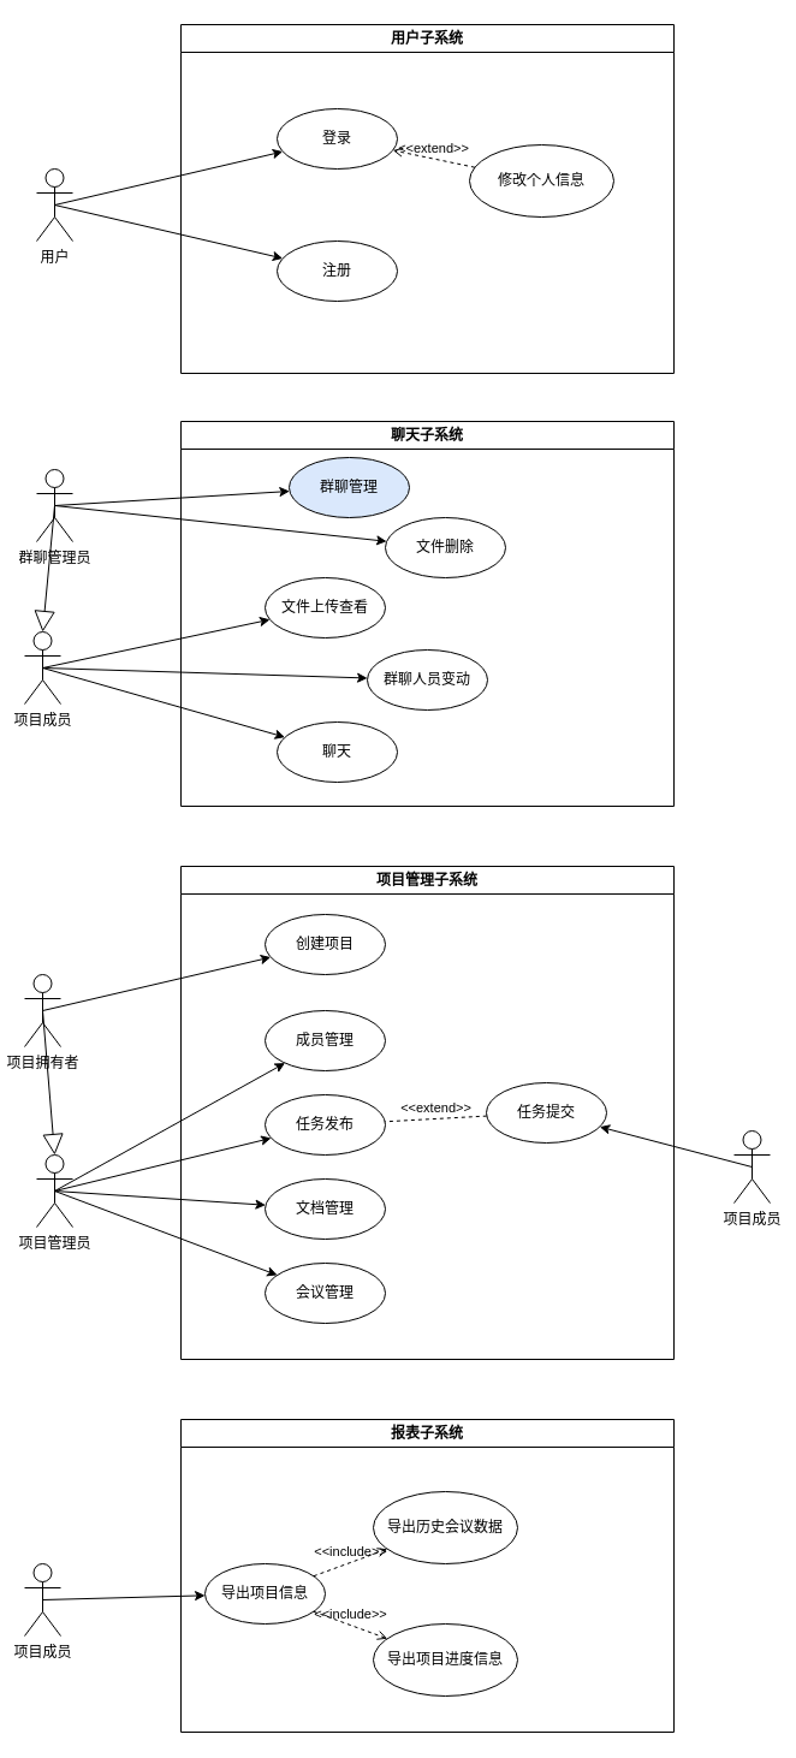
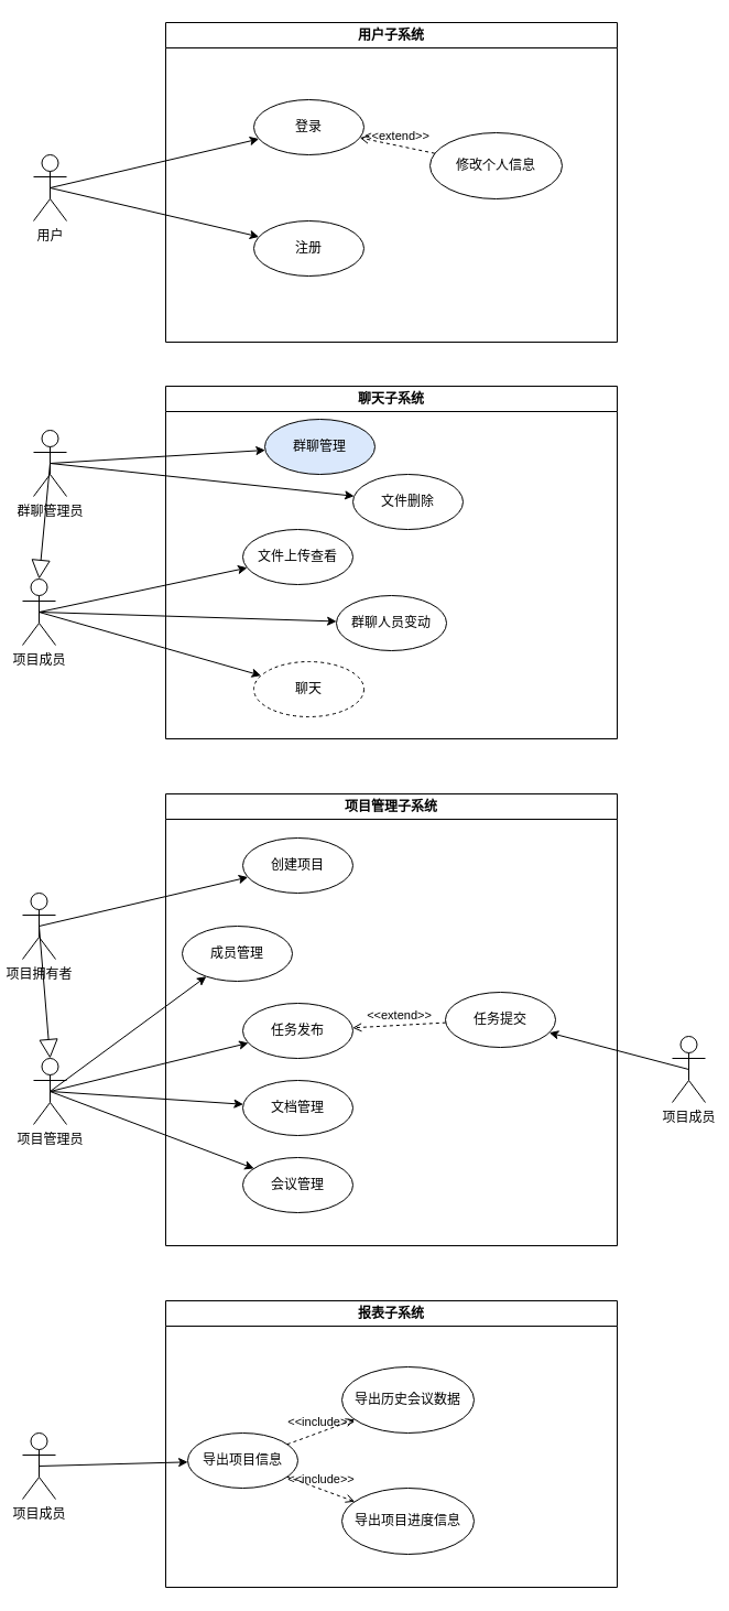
  <mxCell id="0" />
  <mxCell id="1" parent="0" />
  <mxCell id="2" value="用户子系统" style="swimlane;whiteSpace=wrap;html=1;" vertex="1" parent="1"><mxGeometry x="150" y="20" width="410" height="290" as="geometry" /></mxCell>
  <mxCell id="3" value="登录" style="ellipse;whiteSpace=wrap;html=1;" vertex="1" parent="2"><mxGeometry x="80" y="70" width="100" height="50" as="geometry" /></mxCell>
  <mxCell id="4" value="注册" style="ellipse;whiteSpace=wrap;html=1;" vertex="1" parent="2"><mxGeometry x="80" y="180" width="100" height="50" as="geometry" /></mxCell>
  <mxCell id="5" value="修改个人信息" style="ellipse;whiteSpace=wrap;html=1;" vertex="1" parent="2"><mxGeometry x="240" y="100" width="120" height="60" as="geometry" /></mxCell>
  <mxCell id="6" value="&amp;lt;&amp;lt;extend&amp;gt;&amp;gt;" style="html=1;verticalAlign=bottom;labelBackgroundColor=none;endArrow=open;endFill=0;dashed=1;" edge="1" parent="2" source="5" target="3"><mxGeometry width="160" relative="1" as="geometry"><mxPoint x="80" y="140" as="sourcePoint" /><mxPoint x="240" y="140" as="targetPoint" /></mxGeometry></mxCell>
  <mxCell id="7" value="聊天子系统" style="swimlane;whiteSpace=wrap;html=1;" vertex="1" parent="1"><mxGeometry x="150" y="350" width="410" height="320" as="geometry" /></mxCell>
  <mxCell id="8" value="群聊管理" style="ellipse;whiteSpace=wrap;html=1;fillColor=#dae8fc;" vertex="1" parent="7"><mxGeometry x="90" y="30" width="100" height="50" as="geometry" /></mxCell>
  <mxCell id="9" value="群聊人员变动" style="ellipse;whiteSpace=wrap;html=1;" vertex="1" parent="7"><mxGeometry x="155" y="190" width="100" height="50" as="geometry" /></mxCell>
  <mxCell id="10" value="文件上传查看" style="ellipse;whiteSpace=wrap;html=1;" vertex="1" parent="7"><mxGeometry x="70" y="130" width="100" height="50" as="geometry" /></mxCell>
- <mxCell id="11" value="聊天" style="ellipse;whiteSpace=wrap;html=1;" vertex="1" parent="7"><mxGeometry x="80" y="250" width="100" height="50" as="geometry" /></mxCell>
+ <mxCell id="11" value="聊天" style="ellipse;whiteSpace=wrap;html=1;dashed=1;" vertex="1" parent="7"><mxGeometry x="80" y="250" width="100" height="50" as="geometry" /></mxCell>
  <mxCell id="12" value="文件删除" style="ellipse;whiteSpace=wrap;html=1;" vertex="1" parent="7"><mxGeometry x="170" y="80" width="100" height="50" as="geometry" /></mxCell>
  <mxCell id="13" style="edgeStyle=none;html=1;exitX=0.5;exitY=0.5;exitDx=0;exitDy=0;exitPerimeter=0;" edge="1" parent="1" source="16" target="9"><mxGeometry relative="1" as="geometry" /></mxCell>
  <mxCell id="14" style="edgeStyle=none;html=1;exitX=0.5;exitY=0.5;exitDx=0;exitDy=0;exitPerimeter=0;" edge="1" parent="1" source="16" target="10"><mxGeometry relative="1" as="geometry" /></mxCell>
  <mxCell id="15" style="edgeStyle=none;html=1;exitX=0.5;exitY=0.5;exitDx=0;exitDy=0;exitPerimeter=0;" edge="1" parent="1" source="16" target="11"><mxGeometry relative="1" as="geometry" /></mxCell>
  <mxCell id="16" value="项目成员" style="shape=umlActor;verticalLabelPosition=bottom;verticalAlign=top;html=1;" vertex="1" parent="1"><mxGeometry x="20" y="525" width="30" height="60" as="geometry" /></mxCell>
  <mxCell id="17" style="edgeStyle=none;html=1;exitX=0.5;exitY=0.5;exitDx=0;exitDy=0;exitPerimeter=0;" edge="1" parent="1" source="20" target="8"><mxGeometry relative="1" as="geometry" /></mxCell>
  <mxCell id="18" style="edgeStyle=none;html=1;exitX=0.5;exitY=0.5;exitDx=0;exitDy=0;exitPerimeter=0;" edge="1" parent="1" source="20" target="12"><mxGeometry relative="1" as="geometry" /></mxCell>
  <mxCell id="19" style="edgeStyle=none;html=1;exitX=0.5;exitY=0.5;exitDx=0;exitDy=0;exitPerimeter=0;entryX=0.5;entryY=0;entryDx=0;entryDy=0;entryPerimeter=0;endArrow=block;endFill=0;strokeWidth=1;endSize=15;" edge="1" parent="1" source="20" target="16"><mxGeometry relative="1" as="geometry" /></mxCell>
  <mxCell id="20" value="群聊管理员" style="shape=umlActor;verticalLabelPosition=bottom;verticalAlign=top;html=1;" vertex="1" parent="1"><mxGeometry x="30" y="390" width="30" height="60" as="geometry" /></mxCell>
  <mxCell id="21" value="项目管理子系统" style="swimlane;whiteSpace=wrap;html=1;" vertex="1" parent="1"><mxGeometry x="150" y="720" width="410" height="410" as="geometry" /></mxCell>
  <mxCell id="22" value="创建项目" style="ellipse;whiteSpace=wrap;html=1;" vertex="1" parent="21"><mxGeometry x="70" y="40" width="100" height="50" as="geometry" /></mxCell>
  <mxCell id="23" value="任务发布" style="ellipse;whiteSpace=wrap;html=1;" vertex="1" parent="21"><mxGeometry x="70" y="190" width="100" height="50" as="geometry" /></mxCell>
  <mxCell id="24" value="任务提交" style="ellipse;whiteSpace=wrap;html=1;" vertex="1" parent="21"><mxGeometry x="254" y="180" width="100" height="50" as="geometry" /></mxCell>
- <mxCell id="25" value="成员管理" style="ellipse;whiteSpace=wrap;html=1;" vertex="1" parent="21"><mxGeometry x="70" y="120" width="100" height="50" as="geometry" /></mxCell>
+ <mxCell id="25" value="成员管理" style="ellipse;whiteSpace=wrap;html=1;" vertex="1" parent="21"><mxGeometry x="15" y="120" width="100" height="50" as="geometry" /></mxCell>
  <mxCell id="26" value="会议管理" style="ellipse;whiteSpace=wrap;html=1;" vertex="1" parent="21"><mxGeometry x="70" y="330" width="100" height="50" as="geometry" /></mxCell>
  <mxCell id="27" value="文档管理" style="ellipse;whiteSpace=wrap;html=1;" vertex="1" parent="21"><mxGeometry x="70" y="260" width="100" height="50" as="geometry" /></mxCell>
- <mxCell id="28" value="&amp;lt;&amp;lt;extend&amp;gt;&amp;gt;" style="html=1;verticalAlign=bottom;labelBackgroundColor=none;endArrow=none;endFill=0;dashed=1;strokeWidth=1;endSize=6;" edge="1" parent="21" source="24" target="23"><mxGeometry width="160" relative="1" as="geometry"><mxPoint x="190" y="260" as="sourcePoint" /><mxPoint x="350" y="260" as="targetPoint" /></mxGeometry></mxCell>
+ <mxCell id="28" value="&amp;lt;&amp;lt;extend&amp;gt;&amp;gt;" style="html=1;verticalAlign=bottom;labelBackgroundColor=none;endArrow=open;endFill=0;dashed=1;strokeWidth=1;endSize=6;" edge="1" parent="21" source="24" target="23"><mxGeometry width="160" relative="1" as="geometry"><mxPoint x="190" y="260" as="sourcePoint" /><mxPoint x="350" y="260" as="targetPoint" /></mxGeometry></mxCell>
  <mxCell id="29" value="报表子系统" style="swimlane;whiteSpace=wrap;html=1;" vertex="1" parent="1"><mxGeometry x="150" y="1180" width="410" height="260" as="geometry" /></mxCell>
  <mxCell id="30" value="导出项目信息" style="ellipse;whiteSpace=wrap;html=1;" vertex="1" parent="29"><mxGeometry x="20" y="120" width="100" height="50" as="geometry" /></mxCell>
  <mxCell id="31" value="导出历史会议数据" style="ellipse;whiteSpace=wrap;html=1;" vertex="1" parent="29"><mxGeometry x="160" y="60" width="120" height="60" as="geometry" /></mxCell>
  <mxCell id="32" value="导出项目进度信息" style="ellipse;whiteSpace=wrap;html=1;" vertex="1" parent="29"><mxGeometry x="160" y="170" width="120" height="60" as="geometry" /></mxCell>
  <mxCell id="33" value="&amp;lt;&amp;lt;include&amp;gt;&amp;gt;" style="html=1;verticalAlign=bottom;labelBackgroundColor=none;endArrow=open;endFill=0;dashed=1;strokeWidth=1;endSize=6;" edge="1" parent="29" source="30" target="31"><mxGeometry width="160" relative="1" as="geometry"><mxPoint x="30" y="70" as="sourcePoint" /><mxPoint x="190" y="70" as="targetPoint" /></mxGeometry></mxCell>
  <mxCell id="34" value="&amp;lt;&amp;lt;include&amp;gt;&amp;gt;" style="html=1;verticalAlign=bottom;labelBackgroundColor=none;endArrow=open;endFill=0;dashed=1;strokeWidth=1;endSize=6;" edge="1" parent="29" source="30" target="32"><mxGeometry width="160" relative="1" as="geometry"><mxPoint x="20" y="220" as="sourcePoint" /><mxPoint x="180" y="220" as="targetPoint" /></mxGeometry></mxCell>
  <mxCell id="35" style="edgeStyle=none;html=1;exitX=0.5;exitY=0.5;exitDx=0;exitDy=0;exitPerimeter=0;strokeWidth=1;endArrow=classic;endFill=1;endSize=6;" edge="1" parent="1" source="37" target="22"><mxGeometry relative="1" as="geometry" /></mxCell>
  <mxCell id="36" style="edgeStyle=none;html=1;exitX=0.5;exitY=0.5;exitDx=0;exitDy=0;exitPerimeter=0;entryX=0.5;entryY=0;entryDx=0;entryDy=0;entryPerimeter=0;strokeWidth=1;endArrow=block;endFill=0;endSize=15;" edge="1" parent="1" source="37" target="42"><mxGeometry relative="1" as="geometry" /></mxCell>
  <mxCell id="37" value="项目拥有者" style="shape=umlActor;verticalLabelPosition=bottom;verticalAlign=top;html=1;outlineConnect=0;" vertex="1" parent="1"><mxGeometry x="20" y="810" width="30" height="60" as="geometry" /></mxCell>
  <mxCell id="38" style="edgeStyle=none;html=1;exitX=0.5;exitY=0.5;exitDx=0;exitDy=0;exitPerimeter=0;strokeWidth=1;endArrow=classic;endFill=1;endSize=6;" edge="1" parent="1" source="42" target="25"><mxGeometry relative="1" as="geometry" /></mxCell>
  <mxCell id="39" style="edgeStyle=none;html=1;exitX=0.5;exitY=0.5;exitDx=0;exitDy=0;exitPerimeter=0;strokeWidth=1;endArrow=classic;endFill=1;endSize=6;" edge="1" parent="1" source="42" target="23"><mxGeometry relative="1" as="geometry" /></mxCell>
  <mxCell id="40" style="edgeStyle=none;html=1;exitX=0.5;exitY=0.5;exitDx=0;exitDy=0;exitPerimeter=0;strokeWidth=1;endArrow=classic;endFill=1;endSize=6;" edge="1" parent="1" source="42" target="27"><mxGeometry relative="1" as="geometry" /></mxCell>
  <mxCell id="41" style="edgeStyle=none;html=1;exitX=0.5;exitY=0.5;exitDx=0;exitDy=0;exitPerimeter=0;strokeWidth=1;endArrow=classic;endFill=1;endSize=6;" edge="1" parent="1" source="42" target="26"><mxGeometry relative="1" as="geometry" /></mxCell>
  <mxCell id="42" value="项目管理员" style="shape=umlActor;verticalLabelPosition=bottom;verticalAlign=top;html=1;outlineConnect=0;" vertex="1" parent="1"><mxGeometry x="30" y="960" width="30" height="60" as="geometry" /></mxCell>
  <mxCell id="43" style="edgeStyle=none;html=1;exitX=0.5;exitY=0.5;exitDx=0;exitDy=0;exitPerimeter=0;strokeWidth=1;endArrow=classic;endFill=1;endSize=6;" edge="1" parent="1" source="44" target="24"><mxGeometry relative="1" as="geometry" /></mxCell>
  <mxCell id="44" value="项目成员" style="shape=umlActor;verticalLabelPosition=bottom;verticalAlign=top;html=1;outlineConnect=0;" vertex="1" parent="1"><mxGeometry x="610" y="940" width="30" height="60" as="geometry" /></mxCell>
  <mxCell id="45" style="edgeStyle=none;html=1;exitX=0.5;exitY=0.5;exitDx=0;exitDy=0;exitPerimeter=0;strokeWidth=1;endArrow=classic;endFill=1;endSize=6;" edge="1" parent="1" source="46" target="30"><mxGeometry relative="1" as="geometry" /></mxCell>
  <mxCell id="46" value="项目成员" style="shape=umlActor;verticalLabelPosition=bottom;verticalAlign=top;html=1;outlineConnect=0;" vertex="1" parent="1"><mxGeometry x="20" y="1300" width="30" height="60" as="geometry" /></mxCell>
  <mxCell id="47" style="edgeStyle=none;html=1;exitX=0.5;exitY=0.5;exitDx=0;exitDy=0;exitPerimeter=0;strokeWidth=1;endArrow=classic;endFill=1;endSize=6;" edge="1" parent="1" source="49" target="3"><mxGeometry relative="1" as="geometry" /></mxCell>
  <mxCell id="48" style="edgeStyle=none;html=1;exitX=0.5;exitY=0.5;exitDx=0;exitDy=0;exitPerimeter=0;strokeWidth=1;endArrow=classic;endFill=1;endSize=6;" edge="1" parent="1" source="49" target="4"><mxGeometry relative="1" as="geometry" /></mxCell>
  <mxCell id="49" value="用户" style="shape=umlActor;verticalLabelPosition=bottom;verticalAlign=top;html=1;outlineConnect=0;" vertex="1" parent="1"><mxGeometry x="30" y="140" width="30" height="60" as="geometry" /></mxCell>
